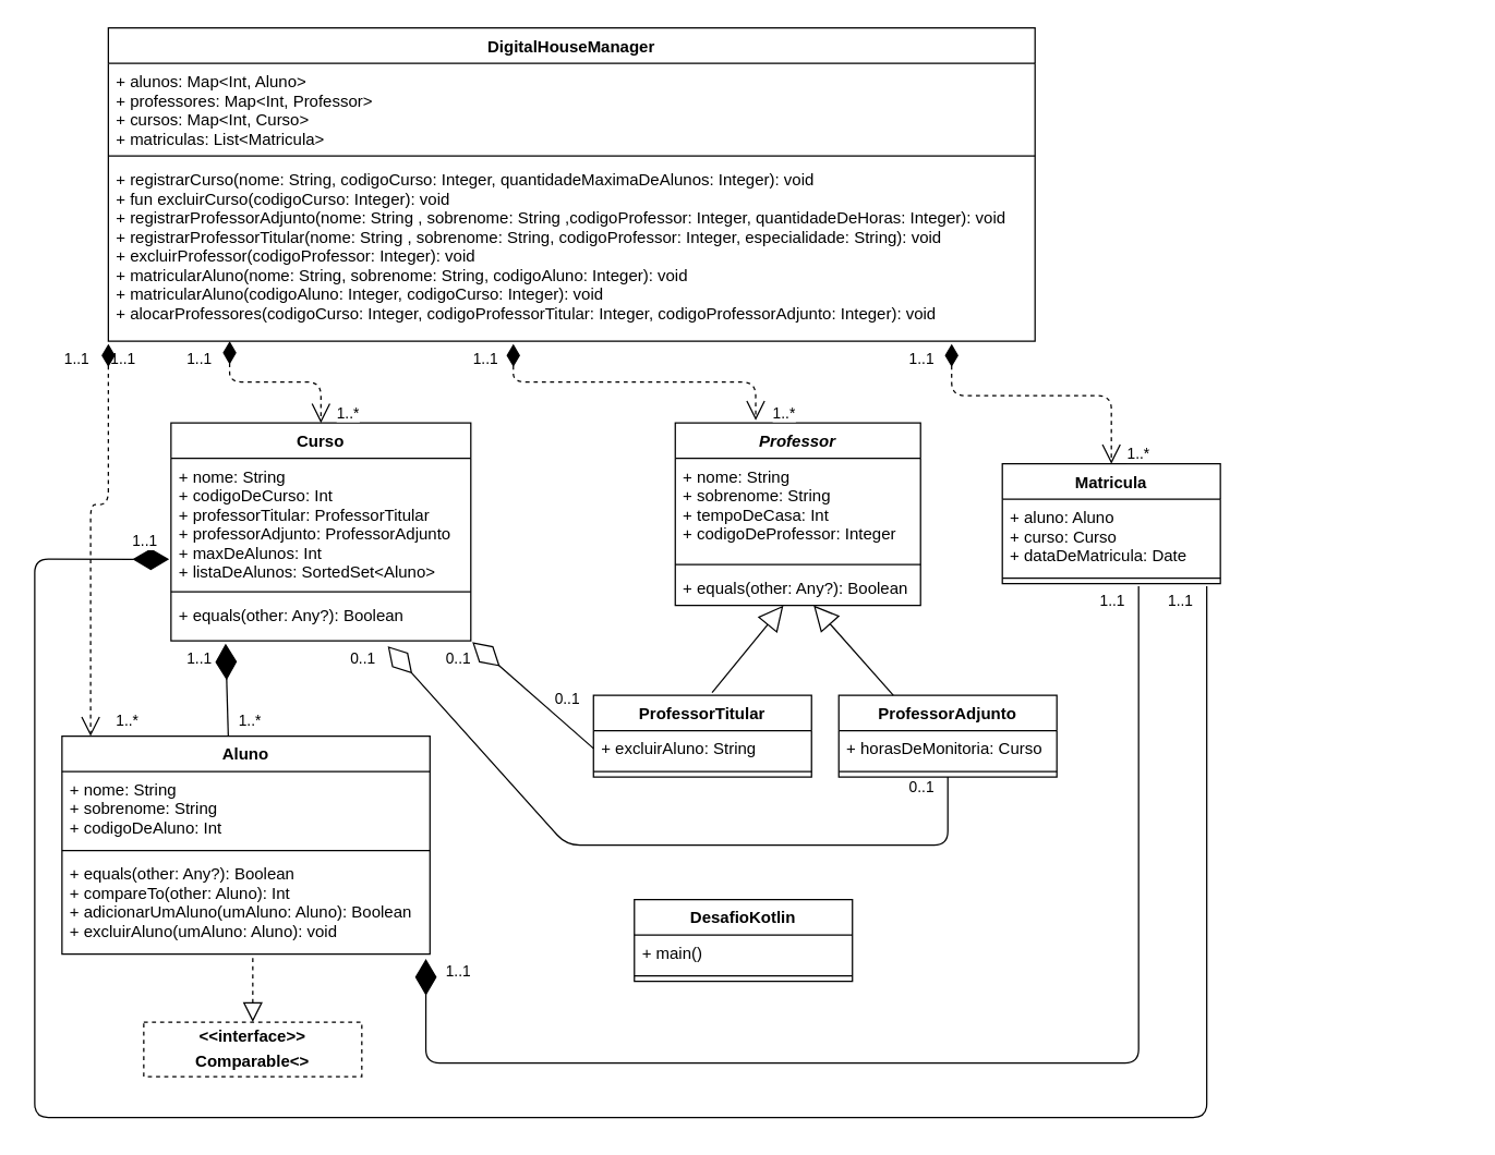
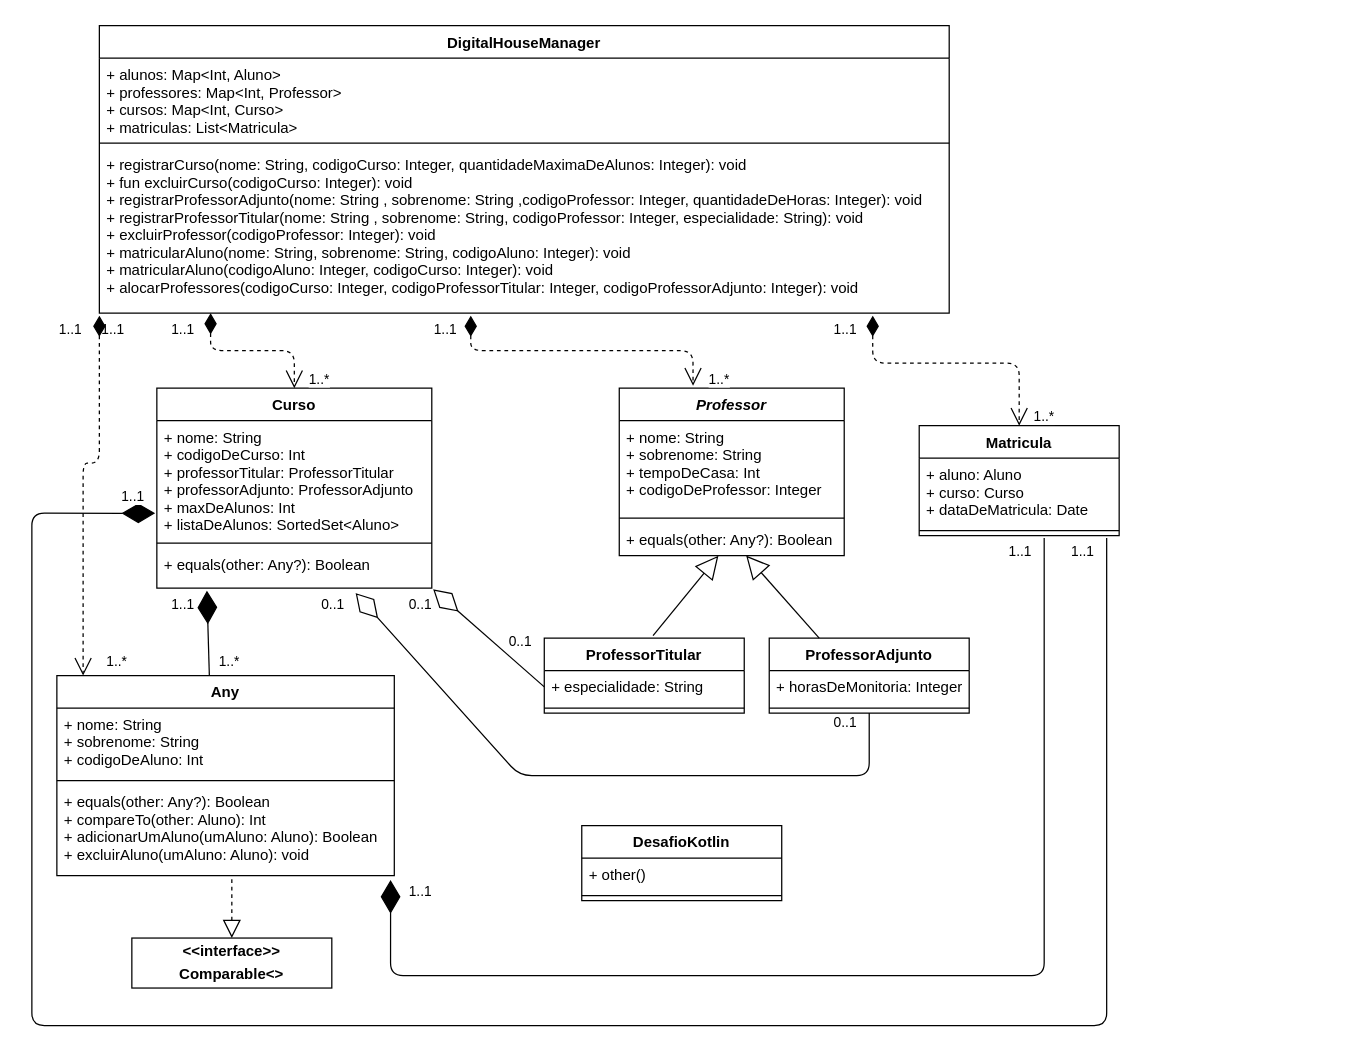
  <mxCell id="0" />
  <mxCell id="1" parent="0" />
  <mxCell id="2" value="DigitalHouseManager" style="swimlane;fontStyle=1;align=center;verticalAlign=top;childLayout=stackLayout;horizontal=1;startSize=26;horizontalStack=0;resizeParent=1;resizeParentMax=0;resizeLast=0;collapsible=1;marginBottom=0;" vertex="1" parent="1"><mxGeometry x="74" y="20" width="680" height="230" as="geometry" /></mxCell>
  <mxCell id="3" value="+ alunos: Map&lt;Int, Aluno&gt;&#10;+ professores: Map&lt;Int, Professor&gt;&#10;+ cursos: Map&lt;Int, Curso&gt;&#10;+ matriculas: List&lt;Matricula&gt;&#10;" style="text;strokeColor=none;fillColor=none;align=left;verticalAlign=top;spacingLeft=4;spacingRight=4;overflow=hidden;rotatable=0;points=[[0,0.5],[1,0.5]];portConstraint=eastwest;" vertex="1" parent="2"><mxGeometry y="26" width="680" height="64" as="geometry" /></mxCell>
  <mxCell id="4" value="" style="line;strokeWidth=1;fillColor=none;align=left;verticalAlign=middle;spacingTop=-1;spacingLeft=3;spacingRight=3;rotatable=0;labelPosition=right;points=[];portConstraint=eastwest;" vertex="1" parent="2"><mxGeometry y="90" width="680" height="8" as="geometry" /></mxCell>
  <mxCell id="5" value="+ registrarCurso(nome: String, codigoCurso: Integer, quantidadeMaximaDeAlunos: Integer): void&#10;+ fun excluirCurso(codigoCurso: Integer): void&#10;+ registrarProfessorAdjunto(nome: String , sobrenome: String ,codigoProfessor: Integer, quantidadeDeHoras: Integer): void&#10;+ registrarProfessorTitular(nome: String , sobrenome: String, codigoProfessor: Integer, especialidade: String): void&#10;+ excluirProfessor(codigoProfessor: Integer): void&#10;+ matricularAluno(nome: String, sobrenome: String, codigoAluno: Integer): void&#10;+ matricularAluno(codigoAluno: Integer, codigoCurso: Integer): void&#10;+ alocarProfessores(codigoCurso: Integer, codigoProfessorTitular: Integer, codigoProfessorAdjunto: Integer): void&#10;&#10;" style="text;strokeColor=none;fillColor=none;align=left;verticalAlign=top;spacingLeft=4;spacingRight=4;overflow=hidden;rotatable=0;points=[[0,0.5],[1,0.5]];portConstraint=eastwest;" vertex="1" parent="2"><mxGeometry y="98" width="680" height="132" as="geometry" /></mxCell>
  <mxCell id="6" value="1..1" style="edgeLabel;resizable=0;html=1;align=left;verticalAlign=top;" connectable="0" vertex="1" parent="2"><mxGeometry y="230" width="680" as="geometry" /></mxCell>
  <mxCell id="7" value="ProfessorTitular" style="swimlane;fontStyle=1;align=center;verticalAlign=top;childLayout=stackLayout;horizontal=1;startSize=26;horizontalStack=0;resizeParent=1;resizeParentMax=0;resizeLast=0;collapsible=1;marginBottom=0;" vertex="1" parent="1"><mxGeometry x="430" y="510" width="160" height="60" as="geometry" /></mxCell>
- <mxCell id="8" value="+ excluirAluno: String" style="text;strokeColor=none;fillColor=none;align=left;verticalAlign=top;spacingLeft=4;spacingRight=4;overflow=hidden;rotatable=0;points=[[0,0.5],[1,0.5]];portConstraint=eastwest;" vertex="1" parent="7"><mxGeometry y="26" width="160" height="26" as="geometry" /></mxCell>
+ <mxCell id="8" value="+ especialidade: String" style="text;strokeColor=none;fillColor=none;align=left;verticalAlign=top;spacingLeft=4;spacingRight=4;overflow=hidden;rotatable=0;points=[[0,0.5],[1,0.5]];portConstraint=eastwest;" vertex="1" parent="7"><mxGeometry y="26" width="160" height="26" as="geometry" /></mxCell>
  <mxCell id="9" value="" style="line;strokeWidth=1;fillColor=none;align=left;verticalAlign=middle;spacingTop=-1;spacingLeft=3;spacingRight=3;rotatable=0;labelPosition=right;points=[];portConstraint=eastwest;" vertex="1" parent="7"><mxGeometry y="52" width="160" height="8" as="geometry" /></mxCell>
  <mxCell id="10" value="ProfessorAdjunto" style="swimlane;fontStyle=1;align=center;verticalAlign=top;childLayout=stackLayout;horizontal=1;startSize=26;horizontalStack=0;resizeParent=1;resizeParentMax=0;resizeLast=0;collapsible=1;marginBottom=0;" vertex="1" parent="1"><mxGeometry x="610" y="510" width="160" height="60" as="geometry" /></mxCell>
- <mxCell id="11" value="+ horasDeMonitoria: Curso" style="text;strokeColor=none;fillColor=none;align=left;verticalAlign=top;spacingLeft=4;spacingRight=4;overflow=hidden;rotatable=0;points=[[0,0.5],[1,0.5]];portConstraint=eastwest;" vertex="1" parent="10"><mxGeometry y="26" width="160" height="26" as="geometry" /></mxCell>
+ <mxCell id="11" value="+ horasDeMonitoria: Integer" style="text;strokeColor=none;fillColor=none;align=left;verticalAlign=top;spacingLeft=4;spacingRight=4;overflow=hidden;rotatable=0;points=[[0,0.5],[1,0.5]];portConstraint=eastwest;" vertex="1" parent="10"><mxGeometry y="26" width="160" height="26" as="geometry" /></mxCell>
  <mxCell id="12" value="" style="line;strokeWidth=1;fillColor=none;align=left;verticalAlign=middle;spacingTop=-1;spacingLeft=3;spacingRight=3;rotatable=0;labelPosition=right;points=[];portConstraint=eastwest;" vertex="1" parent="10"><mxGeometry y="52" width="160" height="8" as="geometry" /></mxCell>
  <mxCell id="13" value="Curso" style="swimlane;fontStyle=1;align=center;verticalAlign=top;childLayout=stackLayout;horizontal=1;startSize=26;horizontalStack=0;resizeParent=1;resizeParentMax=0;resizeLast=0;collapsible=1;marginBottom=0;" vertex="1" parent="1"><mxGeometry x="120" y="310" width="220" height="160" as="geometry" /></mxCell>
  <mxCell id="14" value="+ nome: String&#10;+ codigoDeCurso: Int&#10;+ professorTitular: ProfessorTitular&#10;+ professorAdjunto: ProfessorAdjunto&#10;+ maxDeAlunos: Int&#10;+ listaDeAlunos: SortedSet&lt;Aluno&gt;" style="text;strokeColor=none;fillColor=none;align=left;verticalAlign=top;spacingLeft=4;spacingRight=4;overflow=hidden;rotatable=0;points=[[0,0.5],[1,0.5]];portConstraint=eastwest;" vertex="1" parent="13"><mxGeometry y="26" width="220" height="94" as="geometry" /></mxCell>
  <mxCell id="15" value="" style="line;strokeWidth=1;fillColor=none;align=left;verticalAlign=middle;spacingTop=-1;spacingLeft=3;spacingRight=3;rotatable=0;labelPosition=right;points=[];portConstraint=eastwest;" vertex="1" parent="13"><mxGeometry y="120" width="220" height="8" as="geometry" /></mxCell>
  <mxCell id="16" value="+ equals(other: Any?): Boolean" style="text;strokeColor=none;fillColor=none;align=left;verticalAlign=top;spacingLeft=4;spacingRight=4;overflow=hidden;rotatable=0;points=[[0,0.5],[1,0.5]];portConstraint=eastwest;" vertex="1" parent="13"><mxGeometry y="128" width="220" height="32" as="geometry" /></mxCell>
  <mxCell id="17" value="Matricula" style="swimlane;fontStyle=1;align=center;verticalAlign=top;childLayout=stackLayout;horizontal=1;startSize=26;horizontalStack=0;resizeParent=1;resizeParentMax=0;resizeLast=0;collapsible=1;marginBottom=0;" vertex="1" parent="1"><mxGeometry x="730" y="340" width="160" height="88" as="geometry" /></mxCell>
  <mxCell id="18" value="+ aluno: Aluno&#10;+ curso: Curso&#10;+ dataDeMatricula: Date" style="text;strokeColor=none;fillColor=none;align=left;verticalAlign=top;spacingLeft=4;spacingRight=4;overflow=hidden;rotatable=0;points=[[0,0.5],[1,0.5]];portConstraint=eastwest;" vertex="1" parent="17"><mxGeometry y="26" width="160" height="54" as="geometry" /></mxCell>
  <mxCell id="19" value="" style="line;strokeWidth=1;fillColor=none;align=left;verticalAlign=middle;spacingTop=-1;spacingLeft=3;spacingRight=3;rotatable=0;labelPosition=right;points=[];portConstraint=eastwest;" vertex="1" parent="17"><mxGeometry y="80" width="160" height="8" as="geometry" /></mxCell>
  <mxCell id="20" value="Professor" style="swimlane;fontStyle=3;align=center;verticalAlign=top;childLayout=stackLayout;horizontal=1;startSize=26;horizontalStack=0;resizeParent=1;resizeParentMax=0;resizeLast=0;collapsible=1;marginBottom=0;" vertex="1" parent="1"><mxGeometry x="490" y="310" width="180" height="134" as="geometry" /></mxCell>
  <mxCell id="21" value="+ nome: String&#10;+ sobrenome: String&#10;+ tempoDeCasa: Int&#10;+ codigoDeProfessor: Integer" style="text;strokeColor=none;fillColor=none;align=left;verticalAlign=top;spacingLeft=4;spacingRight=4;overflow=hidden;rotatable=0;points=[[0,0.5],[1,0.5]];portConstraint=eastwest;" vertex="1" parent="20"><mxGeometry y="26" width="180" height="74" as="geometry" /></mxCell>
  <mxCell id="22" value="" style="line;strokeWidth=1;fillColor=none;align=left;verticalAlign=middle;spacingTop=-1;spacingLeft=3;spacingRight=3;rotatable=0;labelPosition=right;points=[];portConstraint=eastwest;" vertex="1" parent="20"><mxGeometry y="100" width="180" height="8" as="geometry" /></mxCell>
  <mxCell id="23" value="+ equals(other: Any?): Boolean" style="text;strokeColor=none;fillColor=none;align=left;verticalAlign=top;spacingLeft=4;spacingRight=4;overflow=hidden;rotatable=0;points=[[0,0.5],[1,0.5]];portConstraint=eastwest;" vertex="1" parent="20"><mxGeometry y="108" width="180" height="26" as="geometry" /></mxCell>
  <mxCell id="24" value="" style="endArrow=block;endSize=16;endFill=0;html=1;exitX=0.544;exitY=-0.033;exitDx=0;exitDy=0;exitPerimeter=0;" edge="1" parent="1" source="7" target="23"><mxGeometry x="-0.358" y="73" width="160" relative="1" as="geometry"><mxPoint x="360" y="470" as="sourcePoint" /><mxPoint x="560" y="440" as="targetPoint" /><mxPoint as="offset" /></mxGeometry></mxCell>
  <mxCell id="25" value="" style="endArrow=block;endSize=16;endFill=0;html=1;exitX=0.25;exitY=0;exitDx=0;exitDy=0;" edge="1" parent="1" source="10" target="23"><mxGeometry x="-0.358" y="73" width="160" relative="1" as="geometry"><mxPoint x="583.49" y="538.01" as="sourcePoint" /><mxPoint x="636.51" y="479.996" as="targetPoint" /><mxPoint as="offset" /></mxGeometry></mxCell>
  <mxCell id="26" value="" style="endArrow=diamondThin;endFill=1;endSize=24;html=1;exitX=0.452;exitY=0.006;exitDx=0;exitDy=0;entryX=0.182;entryY=1.063;entryDx=0;entryDy=0;entryPerimeter=0;exitPerimeter=0;" edge="1" parent="1" source="29" target="16"><mxGeometry width="160" relative="1" as="geometry"><mxPoint x="40" y="500" as="sourcePoint" /><mxPoint x="200" y="500" as="targetPoint" /></mxGeometry></mxCell>
  <mxCell id="27" value="" style="endArrow=diamondThin;endFill=0;endSize=24;html=1;exitX=0;exitY=0.5;exitDx=0;exitDy=0;entryX=1.005;entryY=1.031;entryDx=0;entryDy=0;entryPerimeter=0;" edge="1" parent="1" source="8" target="16"><mxGeometry width="160" relative="1" as="geometry"><mxPoint x="250" y="530" as="sourcePoint" /><mxPoint x="342" y="470" as="targetPoint" /></mxGeometry></mxCell>
  <mxCell id="28" value="" style="endArrow=diamondThin;endFill=0;endSize=24;html=1;entryX=0.723;entryY=1.125;entryDx=0;entryDy=0;entryPerimeter=0;" edge="1" parent="1" source="12" target="16"><mxGeometry width="160" relative="1" as="geometry"><mxPoint x="387.04" y="589.99" as="sourcePoint" /><mxPoint x="290" y="509.998" as="targetPoint" /><Array as="points"><mxPoint x="690" y="620" /><mxPoint x="410" y="620" /></Array></mxGeometry></mxCell>
- <mxCell id="29" value="Aluno" style="swimlane;fontStyle=1;align=center;verticalAlign=top;childLayout=stackLayout;horizontal=1;startSize=26;horizontalStack=0;resizeParent=1;resizeParentMax=0;resizeLast=0;collapsible=1;marginBottom=0;" vertex="1" parent="1"><mxGeometry x="40" y="540" width="270" height="160" as="geometry" /></mxCell>
+ <mxCell id="29" value="Any" style="swimlane;fontStyle=1;align=center;verticalAlign=top;childLayout=stackLayout;horizontal=1;startSize=26;horizontalStack=0;resizeParent=1;resizeParentMax=0;resizeLast=0;collapsible=1;marginBottom=0;" vertex="1" parent="1"><mxGeometry x="40" y="540" width="270" height="160" as="geometry" /></mxCell>
  <mxCell id="30" value="+ nome: String&#10;+ sobrenome: String&#10;+ codigoDeAluno: Int&#10;" style="text;strokeColor=none;fillColor=none;align=left;verticalAlign=top;spacingLeft=4;spacingRight=4;overflow=hidden;rotatable=0;points=[[0,0.5],[1,0.5]];portConstraint=eastwest;" vertex="1" parent="29"><mxGeometry y="26" width="270" height="54" as="geometry" /></mxCell>
  <mxCell id="31" value="" style="line;strokeWidth=1;fillColor=none;align=left;verticalAlign=middle;spacingTop=-1;spacingLeft=3;spacingRight=3;rotatable=0;labelPosition=right;points=[];portConstraint=eastwest;" vertex="1" parent="29"><mxGeometry y="80" width="270" height="8" as="geometry" /></mxCell>
  <mxCell id="32" value="+ equals(other: Any?): Boolean&#10;+ compareTo(other: Aluno): Int&#10;+ adicionarUmAluno(umAluno: Aluno): Boolean&#10;+ excluirAluno(umAluno: Aluno): void" style="text;strokeColor=none;fillColor=none;align=left;verticalAlign=top;spacingLeft=4;spacingRight=4;overflow=hidden;rotatable=0;points=[[0,0.5],[1,0.5]];portConstraint=eastwest;" vertex="1" parent="29"><mxGeometry y="88" width="270" height="72" as="geometry" /></mxCell>
  <mxCell id="33" value="" style="endArrow=open;html=1;endSize=12;startArrow=diamondThin;startSize=14;startFill=1;edgeStyle=orthogonalEdgeStyle;align=left;verticalAlign=bottom;entryX=0.328;entryY=-0.015;entryDx=0;entryDy=0;entryPerimeter=0;exitX=0.437;exitY=1.015;exitDx=0;exitDy=0;exitPerimeter=0;dashed=1;" edge="1" parent="1" source="5" target="20"><mxGeometry x="-1" y="3" relative="1" as="geometry"><mxPoint x="330" y="270" as="sourcePoint" /><mxPoint x="490" y="270" as="targetPoint" /><Array as="points"><mxPoint x="371" y="280" /><mxPoint x="549" y="280" /></Array></mxGeometry></mxCell>
  <mxCell id="34" value="" style="endArrow=open;html=1;endSize=12;startArrow=diamondThin;startSize=14;startFill=1;edgeStyle=orthogonalEdgeStyle;align=left;verticalAlign=bottom;dashed=1;entryX=0.5;entryY=0;entryDx=0;entryDy=0;" edge="1" parent="1" source="5" target="13"><mxGeometry x="-1" y="3" relative="1" as="geometry"><mxPoint x="163" y="254" as="sourcePoint" /><mxPoint x="300" y="270" as="targetPoint" /><Array as="points"><mxPoint x="163" y="280" /><mxPoint x="230" y="280" /></Array></mxGeometry></mxCell>
  <mxCell id="35" value="" style="endArrow=open;html=1;endSize=12;startArrow=diamondThin;startSize=14;startFill=1;edgeStyle=orthogonalEdgeStyle;align=left;verticalAlign=bottom;dashed=1;exitX=0.91;exitY=1.015;exitDx=0;exitDy=0;exitPerimeter=0;entryX=0.5;entryY=0;entryDx=0;entryDy=0;" edge="1" parent="1" source="5" target="17"><mxGeometry x="-1" y="3" relative="1" as="geometry"><mxPoint x="700" y="310" as="sourcePoint" /><mxPoint x="860" y="310" as="targetPoint" /><Array as="points"><mxPoint x="693" y="290" /><mxPoint x="810" y="290" /></Array></mxGeometry></mxCell>
  <mxCell id="36" value="" style="endArrow=open;html=1;endSize=12;startArrow=diamondThin;startSize=14;startFill=1;edgeStyle=orthogonalEdgeStyle;align=left;verticalAlign=bottom;dashed=1;exitX=0;exitY=1.015;exitDx=0;exitDy=0;exitPerimeter=0;" edge="1" parent="1" source="5" target="29"><mxGeometry x="-0.13" y="-130" relative="1" as="geometry"><mxPoint x="40" y="290" as="sourcePoint" /><mxPoint x="61" y="539" as="targetPoint" /><Array as="points"><mxPoint x="74" y="370" /><mxPoint x="61" y="370" /></Array><mxPoint x="119" y="-130" as="offset" /></mxGeometry></mxCell>
  <mxCell id="37" value="DesafioKotlin" style="swimlane;fontStyle=1;align=center;verticalAlign=top;childLayout=stackLayout;horizontal=1;startSize=26;horizontalStack=0;resizeParent=1;resizeParentMax=0;resizeLast=0;collapsible=1;marginBottom=0;" vertex="1" parent="1"><mxGeometry x="460" y="660" width="160" height="60" as="geometry" /></mxCell>
- <mxCell id="38" value="+ main()" style="text;strokeColor=none;fillColor=none;align=left;verticalAlign=top;spacingLeft=4;spacingRight=4;overflow=hidden;rotatable=0;points=[[0,0.5],[1,0.5]];portConstraint=eastwest;" vertex="1" parent="37"><mxGeometry y="26" width="160" height="26" as="geometry" /></mxCell>
+ <mxCell id="38" value="+ other()" style="text;strokeColor=none;fillColor=none;align=left;verticalAlign=top;spacingLeft=4;spacingRight=4;overflow=hidden;rotatable=0;points=[[0,0.5],[1,0.5]];portConstraint=eastwest;" vertex="1" parent="37"><mxGeometry y="26" width="160" height="26" as="geometry" /></mxCell>
  <mxCell id="39" value="" style="line;strokeWidth=1;fillColor=none;align=left;verticalAlign=middle;spacingTop=-1;spacingLeft=3;spacingRight=3;rotatable=0;labelPosition=right;points=[];portConstraint=eastwest;" vertex="1" parent="37"><mxGeometry y="52" width="160" height="8" as="geometry" /></mxCell>
- <mxCell id="40" value="&lt;p style=&quot;margin: 0px ; margin-top: 4px ; text-align: center&quot;&gt;&lt;b&gt;&amp;lt;&amp;lt;interface&amp;gt;&amp;gt;&lt;/b&gt;&lt;/p&gt;&lt;p style=&quot;margin: 0px ; margin-top: 4px ; text-align: center&quot;&gt;&lt;b&gt;Comparable&amp;lt;&amp;gt;&lt;/b&gt;&lt;/p&gt;" style="verticalAlign=top;align=left;overflow=fill;fontSize=12;fontFamily=Helvetica;html=1;dashed=1;" vertex="1" parent="1"><mxGeometry x="100" y="750" width="160" height="40" as="geometry" /></mxCell>
+ <mxCell id="40" value="&lt;p style=&quot;margin: 0px ; margin-top: 4px ; text-align: center&quot;&gt;&lt;b&gt;&amp;lt;&amp;lt;interface&amp;gt;&amp;gt;&lt;/b&gt;&lt;/p&gt;&lt;p style=&quot;margin: 0px ; margin-top: 4px ; text-align: center&quot;&gt;&lt;b&gt;Comparable&amp;lt;&amp;gt;&lt;/b&gt;&lt;/p&gt;" style="verticalAlign=top;align=left;overflow=fill;fontSize=12;fontFamily=Helvetica;html=1;" vertex="1" parent="1"><mxGeometry x="100" y="750" width="160" height="40" as="geometry" /></mxCell>
  <mxCell id="41" value="" style="endArrow=block;dashed=1;endFill=0;endSize=12;html=1;entryX=0.5;entryY=0;entryDx=0;entryDy=0;" edge="1" parent="1" target="40"><mxGeometry width="160" relative="1" as="geometry"><mxPoint x="180" y="703" as="sourcePoint" /><mxPoint x="250" y="750" as="targetPoint" /></mxGeometry></mxCell>
  <mxCell id="42" value="1..*" style="edgeLabel;resizable=0;html=1;align=left;verticalAlign=top;" connectable="0" vertex="1" parent="1"><mxGeometry x="160" y="520" as="geometry"><mxPoint x="8" y="-4" as="offset" /></mxGeometry></mxCell>
  <mxCell id="43" value="1..1" style="edgeLabel;resizable=0;html=1;align=left;verticalAlign=top;" connectable="0" vertex="1" parent="1"><mxGeometry x="130" y="470" width="220" as="geometry" /></mxCell>
  <mxCell id="44" value="0..1" style="edgeLabel;resizable=0;html=1;align=left;verticalAlign=top;" connectable="0" vertex="1" parent="1"><mxGeometry x="250" y="470" as="geometry" /></mxCell>
  <mxCell id="45" value="0..1" style="edgeLabel;resizable=0;html=1;align=left;verticalAlign=top;" connectable="0" vertex="1" parent="1"><mxGeometry x="660" y="565" as="geometry" /></mxCell>
  <mxCell id="46" value="0..1" style="edgeLabel;resizable=0;html=1;align=left;verticalAlign=top;" connectable="0" vertex="1" parent="1"><mxGeometry x="320" y="470" as="geometry" /></mxCell>
  <mxCell id="47" value="0..1" style="edgeLabel;resizable=0;html=1;align=left;verticalAlign=top;" connectable="0" vertex="1" parent="1"><mxGeometry x="400" y="500" as="geometry" /></mxCell>
  <mxCell id="48" value="1..*" style="edgeLabel;resizable=0;html=1;align=left;verticalAlign=top;" connectable="0" vertex="1" parent="1"><mxGeometry x="70" y="520" as="geometry"><mxPoint x="8" y="-4" as="offset" /></mxGeometry></mxCell>
  <mxCell id="49" value="" style="endArrow=diamondThin;endFill=1;endSize=24;html=1;entryX=0.989;entryY=1.049;entryDx=0;entryDy=0;entryPerimeter=0;" edge="1" parent="1" target="32"><mxGeometry width="160" relative="1" as="geometry"><mxPoint x="830" y="430" as="sourcePoint" /><mxPoint x="470" y="850" as="targetPoint" /><Array as="points"><mxPoint x="830" y="780" /><mxPoint x="307" y="780" /></Array></mxGeometry></mxCell>
  <mxCell id="50" value="" style="endArrow=diamondThin;endFill=1;endSize=24;html=1;entryX=-0.006;entryY=0.789;entryDx=0;entryDy=0;entryPerimeter=0;" edge="1" parent="1" target="14"><mxGeometry width="160" relative="1" as="geometry"><mxPoint x="880" y="430" as="sourcePoint" /><mxPoint x="30" y="460" as="targetPoint" /><Array as="points"><mxPoint x="880" y="820" /><mxPoint x="20" y="820" /><mxPoint x="20" y="410" /></Array></mxGeometry></mxCell>
  <mxCell id="51" value="1..1" style="edgeLabel;resizable=0;html=1;align=left;verticalAlign=top;" connectable="0" vertex="1" parent="1"><mxGeometry x="90" y="384" width="220" as="geometry" /></mxCell>
  <mxCell id="52" value="1..1" style="edgeLabel;resizable=0;html=1;align=left;verticalAlign=top;" connectable="0" vertex="1" parent="1"><mxGeometry x="850" y="428" width="220" as="geometry" /></mxCell>
  <mxCell id="53" value="1..1" style="edgeLabel;resizable=0;html=1;align=left;verticalAlign=top;" connectable="0" vertex="1" parent="1"><mxGeometry x="800" y="428" width="220" as="geometry" /></mxCell>
  <mxCell id="54" value="1..1" style="edgeLabel;resizable=0;html=1;align=left;verticalAlign=top;" connectable="0" vertex="1" parent="1"><mxGeometry x="320" y="700" width="220" as="geometry" /></mxCell>
  <mxCell id="55" value="1..1" style="edgeLabel;resizable=0;html=1;align=left;verticalAlign=top;" connectable="0" vertex="1" parent="1"><mxGeometry x="40" y="250" width="220" as="geometry" /></mxCell>
  <mxCell id="56" value="1..1" style="edgeLabel;resizable=0;html=1;align=left;verticalAlign=top;" connectable="0" vertex="1" parent="1"><mxGeometry x="130" y="250" width="220" as="geometry" /></mxCell>
  <mxCell id="57" value="1..*" style="edgeLabel;resizable=0;html=1;align=left;verticalAlign=top;" connectable="0" vertex="1" parent="1"><mxGeometry x="240" y="290" width="220" as="geometry" /></mxCell>
  <mxCell id="58" value="1..1" style="edgeLabel;resizable=0;html=1;align=left;verticalAlign=top;" connectable="0" vertex="1" parent="1"><mxGeometry x="340" y="250" width="220" as="geometry" /></mxCell>
  <mxCell id="59" value="1..*" style="edgeLabel;resizable=0;html=1;align=left;verticalAlign=top;" connectable="0" vertex="1" parent="1"><mxGeometry x="560" y="290" width="220" as="geometry" /></mxCell>
  <mxCell id="60" value="1..1" style="edgeLabel;resizable=0;html=1;align=left;verticalAlign=top;" connectable="0" vertex="1" parent="1"><mxGeometry x="660" y="250" width="220" as="geometry" /></mxCell>
  <mxCell id="61" value="1..*" style="edgeLabel;resizable=0;html=1;align=left;verticalAlign=top;" connectable="0" vertex="1" parent="1"><mxGeometry x="820" y="320" width="220" as="geometry" /></mxCell>
